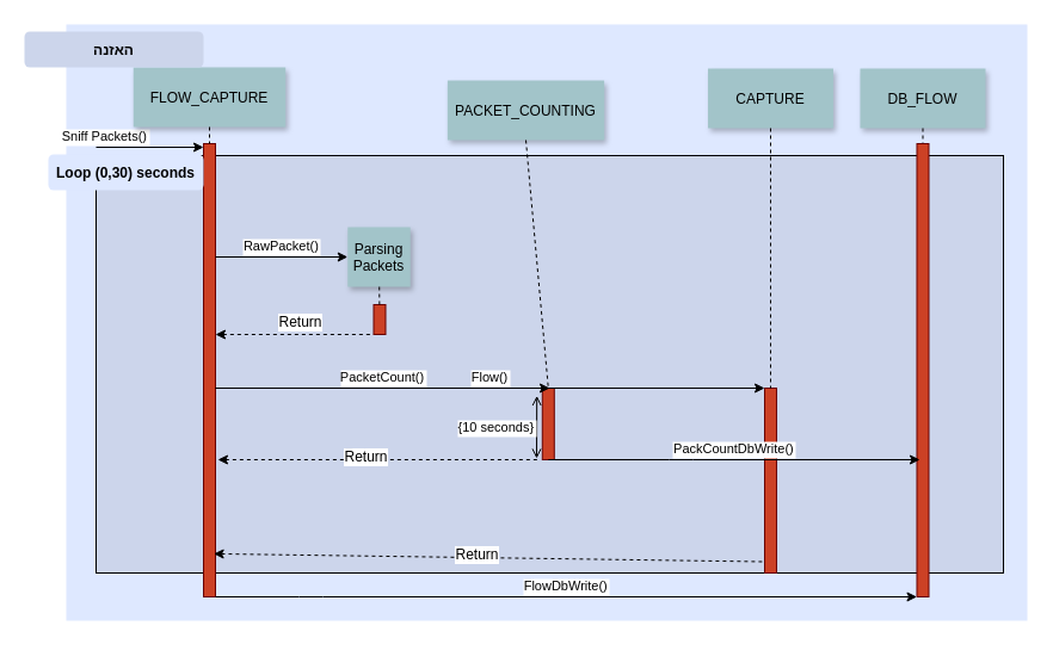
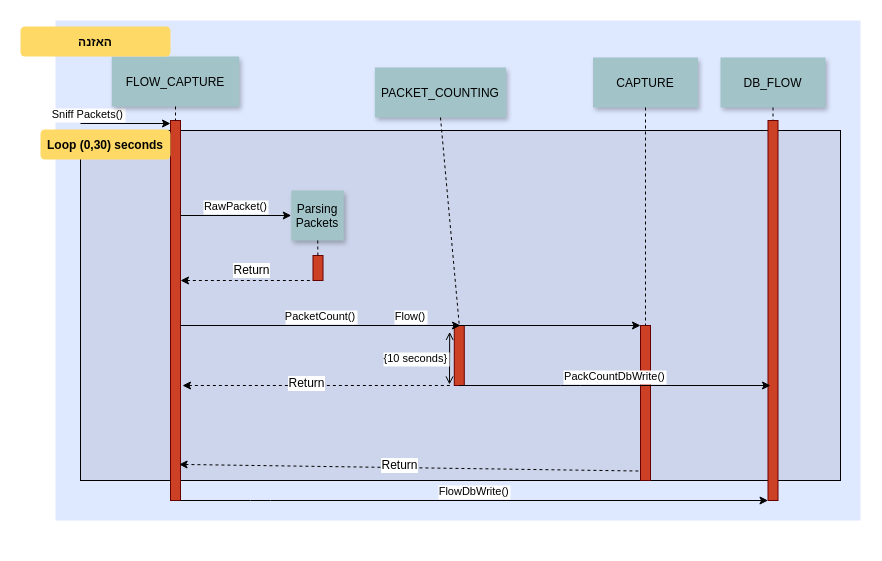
  <mxCell id="0" />
  <mxCell id="1" parent="0" />
  <mxCell id="2" value="" parent="1" vertex="1" style="fillColor=#DEE8FF;strokeColor=none"><mxGeometry as="geometry" height="500" width="805" y="20" x="55" /></mxCell>
  <mxCell id="3" value="" parent="1" vertex="1" style="fillColor=#CCD5EB"><mxGeometry as="geometry" height="350" width="760" y="130" x="80" /></mxCell>
  <mxCell id="4" value="" parent="1" vertex="1" style="fillColor=#CC4125;strokeColor=#660000"><mxGeometry as="geometry" height="380" width="10" y="120" x="170" /></mxCell>
  <mxCell id="5" value="Sniff Packets()" parent="1" style="edgeStyle=none;verticalLabelPosition=top;verticalAlign=bottom;labelPosition=left;align=right" edge="1"><mxGeometry as="geometry" height="100" width="100" y="-17" x="110"><mxPoint as="sourcePoint" y="123" x="80" /><mxPoint as="targetPoint" y="123" x="170" /></mxGeometry></mxCell>
  <mxCell id="6" value="FLOW_CAPTURE" parent="1" vertex="1" style="shadow=1;fillColor=#A2C4C9;strokeColor=none"><mxGeometry as="geometry" height="50" width="127.5" y="56" x="111.25" /></mxCell>
  <mxCell id="7" value="" parent="1" vertex="1" style="fillColor=#CC4125;strokeColor=#660000"><mxGeometry as="geometry" height="25" width="10" y="255" x="312.5" /></mxCell>
  <mxCell id="8" value="Parsing&#10;Packets" parent="1" vertex="1" style="shadow=1;fillColor=#A2C4C9;strokeColor=none"><mxGeometry as="geometry" height="50" width="52.5" y="190" x="290.75" /></mxCell>
  <mxCell id="9" source="8" value="" parent="1" style="edgeStyle=none;endArrow=none;dashed=1" edge="1" target="7"><mxGeometry as="geometry" height="100" width="100" y="165" x="272.335"><mxPoint as="sourcePoint" y="150" x="317.259" /><mxPoint as="targetPoint" y="205" x="317.576" /></mxGeometry></mxCell>
  <mxCell id="10" value="RawPacket()" parent="1" style="edgeStyle=none;verticalLabelPosition=top;verticalAlign=bottom;entryX=0;entryY=0.5;entryDx=0;entryDy=0;" edge="1" target="8"><mxGeometry as="geometry" height="100" width="100" y="92" x="220"><mxPoint as="sourcePoint" y="215" x="180" /><mxPoint as="targetPoint" y="219.5" x="310" /></mxGeometry></mxCell>
  <mxCell id="11" value="PACKET_COUNTING" parent="1" vertex="1" style="shadow=1;fillColor=#A2C4C9;strokeColor=none"><mxGeometry x="374.36" y="67" as="geometry" height="50" width="131.28" /></mxCell>
  <mxCell id="12" value="" parent="1" vertex="1" style="fillColor=#CC4125;strokeColor=#660000"><mxGeometry as="geometry" height="60" width="10" y="325" x="453.78" /></mxCell>
  <mxCell id="13" value="PacketCount()" parent="1" style="edgeStyle=elbowEdgeStyle;elbow=horizontal;verticalLabelPosition=top;verticalAlign=bottom;exitX=1;exitY=0.5;exitDx=0;exitDy=0;" edge="1"><mxGeometry as="geometry" height="100" width="100" y="360" x="350"><mxPoint as="sourcePoint" y="325" x="180" /><mxPoint as="targetPoint" y="325" x="460" /><Array as="points"><mxPoint y="325" x="330" /></Array></mxGeometry></mxCell>
  <mxCell id="14" value="" parent="1" vertex="1" style="fillColor=#CC4125;strokeColor=#660000"><mxGeometry as="geometry" height="155" width="10" y="325" x="640" /></mxCell>
  <mxCell id="15" value="CAPTURE" parent="1" vertex="1" style="shadow=1;fillColor=#A2C4C9;strokeColor=none"><mxGeometry as="geometry" height="50" width="105" y="57" x="592.5" /></mxCell>
  <mxCell id="16" source="15" value="" parent="1" style="edgeStyle=none;endArrow=none;dashed=1" edge="1" target="14"><mxGeometry as="geometry" height="100" width="100" y="175.0" x="614.488"><mxPoint as="sourcePoint" y="150" x="644.653" /><mxPoint as="targetPoint" y="300" x="644.653" /></mxGeometry></mxCell>
  <mxCell id="17" value="DB_FLOW" parent="1" vertex="1" style="shadow=1;fillColor=#A2C4C9;strokeColor=none"><mxGeometry as="geometry" height="50" width="105" y="57" x="720" /></mxCell>
  <mxCell id="18" source="17" value="" parent="1" style="edgeStyle=none;endArrow=none;dashed=1" edge="1" target="19"><mxGeometry as="geometry" height="100" width="100" y="165" x="727.335"><mxPoint as="sourcePoint" y="150" x="772.259" /><mxPoint as="targetPoint" y="205" x="772.576" /></mxGeometry></mxCell>
  <mxCell id="19" value="" parent="1" vertex="1" style="fillColor=#CC4125;strokeColor=#660000"><mxGeometry as="geometry" height="380" width="10" y="120" x="767.5" /></mxCell>
  <mxCell id="20" source="6" value="" parent="1" style="edgeStyle=elbowEdgeStyle;elbow=horizontal;endArrow=none;dashed=1" edge="1" target="4"><mxGeometry as="geometry" height="100" width="100" y="310" x="230.0"><mxPoint as="sourcePoint" y="450" x="200" /><mxPoint as="targetPoint" y="350" x="300" /></mxGeometry></mxCell>
- <mxCell id="21" value="האזנה" parent="1" vertex="1" style="rounded=1;fontStyle=1;fillColor=#ccd5eb;strokeColor=none;"><mxGeometry as="geometry" height="30" width="150" y="26" x="20" /></mxCell>
- <mxCell id="22" value="Loop (0,30) seconds" parent="1" vertex="1" style="rounded=1;fontStyle=1;fillColor=#dee8ff;strokeColor=none;"><mxGeometry as="geometry" height="30" width="130" y="129" x="40" /></mxCell>
+ <mxCell id="21" value="האזנה" parent="1" vertex="1" style="rounded=1;fontStyle=1;fillColor=#FFD966;strokeColor=none"><mxGeometry as="geometry" height="30" width="150" y="26" x="20" /></mxCell>
+ <mxCell id="22" value="Loop (0,30) seconds" parent="1" vertex="1" style="rounded=1;fontStyle=1;fillColor=#FFD966;strokeColor=none"><mxGeometry as="geometry" height="30" width="130" y="129" x="40" /></mxCell>
  <mxCell id="23" source="11" value="" parent="1" style="edgeStyle=none;endArrow=none;dashed=1;entryX=0.5;entryY=0;entryDx=0;entryDy=0;exitX=0.5;exitY=1;exitDx=0;exitDy=0;" edge="1" target="12"><mxGeometry as="geometry" height="100" width="100" y="165" x="413.115"><mxPoint as="sourcePoint" y="150" x="458.28" /><mxPoint as="targetPoint" y="220" x="458.28" /></mxGeometry></mxCell>
  <mxCell id="24" value="" parent="1" style="edgeStyle=none;verticalLabelPosition=top;verticalAlign=bottom;endArrow=none;startArrow=classic;dashed=1" edge="1"><mxGeometry as="geometry" height="100" width="100" y="152.499" x="220"><mxPoint as="sourcePoint" y="279.999" x="180" /><mxPoint as="targetPoint" y="279.999" x="310" /></mxGeometry></mxCell>
  <mxCell id="25" value="Return" parent="24" vertex="1" style="text;html=1;align=center;verticalAlign=middle;resizable=0;points=[];labelBackgroundColor=#ffffff;" connectable="0"><mxGeometry as="geometry" relative="1"><mxPoint as="offset" y="-10" x="5.29" /></mxGeometry></mxCell>
  <mxCell id="26" value="{10 seconds}" parent="1" style="edgeStyle=elbowEdgeStyle;elbow=horizontal;startArrow=open;endArrow=open;labelPosition=left;align=right" edge="1"><mxGeometry as="geometry" height="100" width="100" y="301.39" x="359.206"><mxPoint as="sourcePoint" y="331.39" x="449.206" /><mxPoint as="targetPoint" y="384" x="449" /></mxGeometry></mxCell>
  <mxCell id="27" value="Flow()" parent="1" style="edgeStyle=elbowEdgeStyle;elbow=horizontal;verticalLabelPosition=top;verticalAlign=bottom;entryX=0;entryY=0.5;entryDx=0;entryDy=0;" edge="1"><mxGeometry as="geometry" height="100" width="100" y="329" x="350"><mxPoint as="sourcePoint" y="325" x="180" /><mxPoint as="targetPoint" y="325.004" x="640" /><Array as="points"><mxPoint y="354" x="260" /><mxPoint y="364" x="360" /><mxPoint y="294" x="330" /></Array></mxGeometry></mxCell>
  <mxCell id="28" source="12" value="PackCountDbWrite()" parent="1" style="edgeStyle=elbowEdgeStyle;elbow=horizontal;verticalLabelPosition=top;verticalAlign=bottom;exitX=0.5;exitY=1;exitDx=0;exitDy=0;" edge="1"><mxGeometry as="geometry" height="100" width="100" y="389" x="659.78"><mxPoint as="sourcePoint" y="385" x="489.78" /><mxPoint as="targetPoint" y="385" x="770" /><Array as="points"><mxPoint y="414" x="569.78" /><mxPoint y="424" x="669.78" /><mxPoint y="354" x="639.78" /></Array></mxGeometry></mxCell>
  <mxCell id="29" value="FlowDbWrite()" parent="1" style="edgeStyle=elbowEdgeStyle;elbow=horizontal;verticalLabelPosition=top;verticalAlign=bottom;entryX=0;entryY=1;entryDx=0;entryDy=0;" edge="1"><mxGeometry as="geometry" height="100" width="100" y="504" x="350"><mxPoint as="sourcePoint" y="500" x="180" /><mxPoint as="targetPoint" y="500" x="767.5" /><Array as="points"><mxPoint y="529" x="260" /><mxPoint y="539" x="360" /><mxPoint y="469" x="330" /></Array></mxGeometry></mxCell>
  <mxCell id="30" value="" parent="1" style="edgeStyle=none;verticalLabelPosition=top;verticalAlign=bottom;endArrow=none;startArrow=classic;dashed=1;" edge="1"><mxGeometry as="geometry" height="100" width="100" y="257.499" x="373.78"><mxPoint as="sourcePoint" y="385" x="182" /><mxPoint as="targetPoint" y="385" x="450" /></mxGeometry></mxCell>
  <mxCell id="31" value="Return" parent="30" vertex="1" style="text;html=1;align=center;verticalAlign=middle;resizable=0;points=[];labelBackgroundColor=#ffffff;" connectable="0"><mxGeometry as="geometry" relative="1"><mxPoint as="offset" y="-3" x="-11" /></mxGeometry></mxCell>
  <mxCell id="32" source="4" value="" parent="1" style="edgeStyle=none;verticalLabelPosition=top;verticalAlign=bottom;endArrow=none;startArrow=classic;dashed=1;entryX=-0.024;entryY=0.939;entryDx=0;entryDy=0;exitX=0.859;exitY=0.905;exitDx=0;exitDy=0;exitPerimeter=0;entryPerimeter=0;" edge="1" target="14"><mxGeometry as="geometry" height="100" width="100" y="342.499" x="375.28"><mxPoint as="sourcePoint" y="470" x="183.5" /><mxPoint as="targetPoint" y="470" x="451.5" /></mxGeometry></mxCell>
  <mxCell id="33" value="Return" parent="32" vertex="1" style="text;html=1;align=center;verticalAlign=middle;resizable=0;points=[];labelBackgroundColor=#ffffff;" connectable="0"><mxGeometry as="geometry" relative="1"><mxPoint as="offset" y="-3" x="-11" /></mxGeometry></mxCell>
